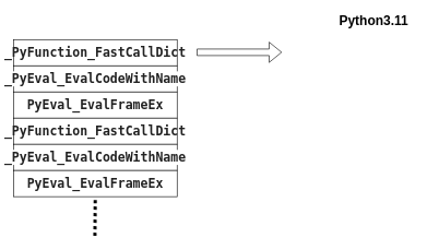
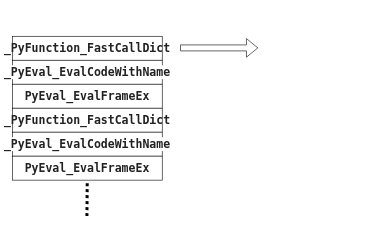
  <mxCell id="0" />
  <mxCell id="1" parent="0" />
  <mxCell id="2" value="&lt;div style=&quot;text-align: start;&quot;&gt;&lt;span style=&quot;background-color: initial; font-size: 19.2px;&quot;&gt;&lt;font face=&quot;monospace, monospace&quot; color=&quot;#222222&quot;&gt;&lt;b&gt;_PyFunction_FastCallDict&lt;/b&gt;&lt;/font&gt;&lt;/span&gt;&lt;/div&gt;" style="rounded=0;whiteSpace=wrap;html=1;" vertex="1" parent="1"><mxGeometry x="20" y="60" width="250" height="40" as="geometry" /></mxCell>
  <mxCell id="3" value="&lt;span style=&quot;color: rgb(34, 34, 34); font-family: &amp;quot;monospace&amp;quot;, monospace; font-size: 19.2px; font-weight: 700; text-align: start; background-color: rgb(255, 255, 255);&quot;&gt;_PyEval_EvalCodeWithName&lt;/span&gt;" style="rounded=0;whiteSpace=wrap;html=1;" vertex="1" parent="1"><mxGeometry x="20" y="100" width="250" height="40" as="geometry" /></mxCell>
  <mxCell id="4" value="&lt;span style=&quot;color: rgb(34, 34, 34); font-family: &amp;quot;monospace&amp;quot;, monospace; font-size: 19.2px; font-weight: 700; text-align: start; background-color: rgb(255, 255, 255);&quot;&gt;PyEval_EvalFrameEx&lt;/span&gt;" style="rounded=0;whiteSpace=wrap;html=1;" vertex="1" parent="1"><mxGeometry x="20" y="140" width="250" height="40" as="geometry" /></mxCell>
  <mxCell id="5" value="" style="shape=flexArrow;endArrow=classic;html=1;rounded=0;" edge="1" parent="1"><mxGeometry width="50" height="50" relative="1" as="geometry"><mxPoint x="300" y="79.41" as="sourcePoint" /><mxPoint x="430" y="79.41" as="targetPoint" /></mxGeometry></mxCell>
  <mxCell id="6" value="" style="endArrow=none;dashed=1;html=1;rounded=0;dashPattern=1 1;strokeWidth=5;" edge="1" parent="1"><mxGeometry width="50" height="50" relative="1" as="geometry"><mxPoint x="144.41" y="360" as="sourcePoint" /><mxPoint x="144.91" y="300" as="targetPoint" /><Array as="points" /></mxGeometry></mxCell>
- <mxCell id="7" value="&lt;b&gt;&lt;font style=&quot;font-size: 20px;&quot;&gt;Python3.11&lt;/font&gt;&lt;/b&gt;" style="text;html=1;resizable=0;autosize=1;align=center;verticalAlign=middle;points=[];fillColor=none;strokeColor=none;rounded=0;" vertex="1" parent="1"><mxGeometry x="510" y="20" width="120" height="20" as="geometry" /></mxCell>
  <mxCell id="8" value="&lt;div style=&quot;text-align: start;&quot;&gt;&lt;span style=&quot;background-color: initial; font-size: 19.2px;&quot;&gt;&lt;font face=&quot;monospace, monospace&quot; color=&quot;#222222&quot;&gt;&lt;b&gt;_PyFunction_FastCallDict&lt;/b&gt;&lt;/font&gt;&lt;/span&gt;&lt;/div&gt;" style="rounded=0;whiteSpace=wrap;html=1;" vertex="1" parent="1"><mxGeometry x="20" y="180" width="250" height="40" as="geometry" /></mxCell>
  <mxCell id="9" value="&lt;span style=&quot;color: rgb(34, 34, 34); font-family: &amp;quot;monospace&amp;quot;, monospace; font-size: 19.2px; font-weight: 700; text-align: start; background-color: rgb(255, 255, 255);&quot;&gt;_PyEval_EvalCodeWithName&lt;/span&gt;" style="rounded=0;whiteSpace=wrap;html=1;" vertex="1" parent="1"><mxGeometry x="20" y="220" width="250" height="40" as="geometry" /></mxCell>
  <mxCell id="10" value="&lt;span style=&quot;color: rgb(34, 34, 34); font-family: &amp;quot;monospace&amp;quot;, monospace; font-size: 19.2px; font-weight: 700; text-align: start; background-color: rgb(255, 255, 255);&quot;&gt;PyEval_EvalFrameEx&lt;/span&gt;" style="rounded=0;whiteSpace=wrap;html=1;" vertex="1" parent="1"><mxGeometry x="20" y="260" width="250" height="40" as="geometry" /></mxCell>
